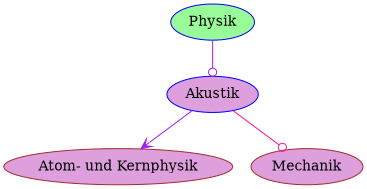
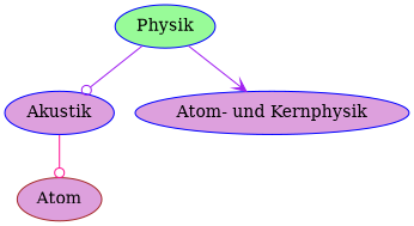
  digraph {
    node [color=blue fillcolor=plum style=filled]
    edge [arrowhead=odot color=purple]
    Physik [fillcolor=palegreen]
    Akustik
-   "Atom- und Kernphysik" [color=brown]
-   Mechanik [color=brown]
+   "Atom- und Kernphysik"
+   Mechanik [color=brown label=Atom]
    Physik -> Akustik
-   Akustik -> "Atom- und Kernphysik" [arrowhead=vee]
+   Physik -> "Atom- und Kernphysik" [arrowhead=vee]
    Akustik -> Mechanik [color=deeppink]
  }
